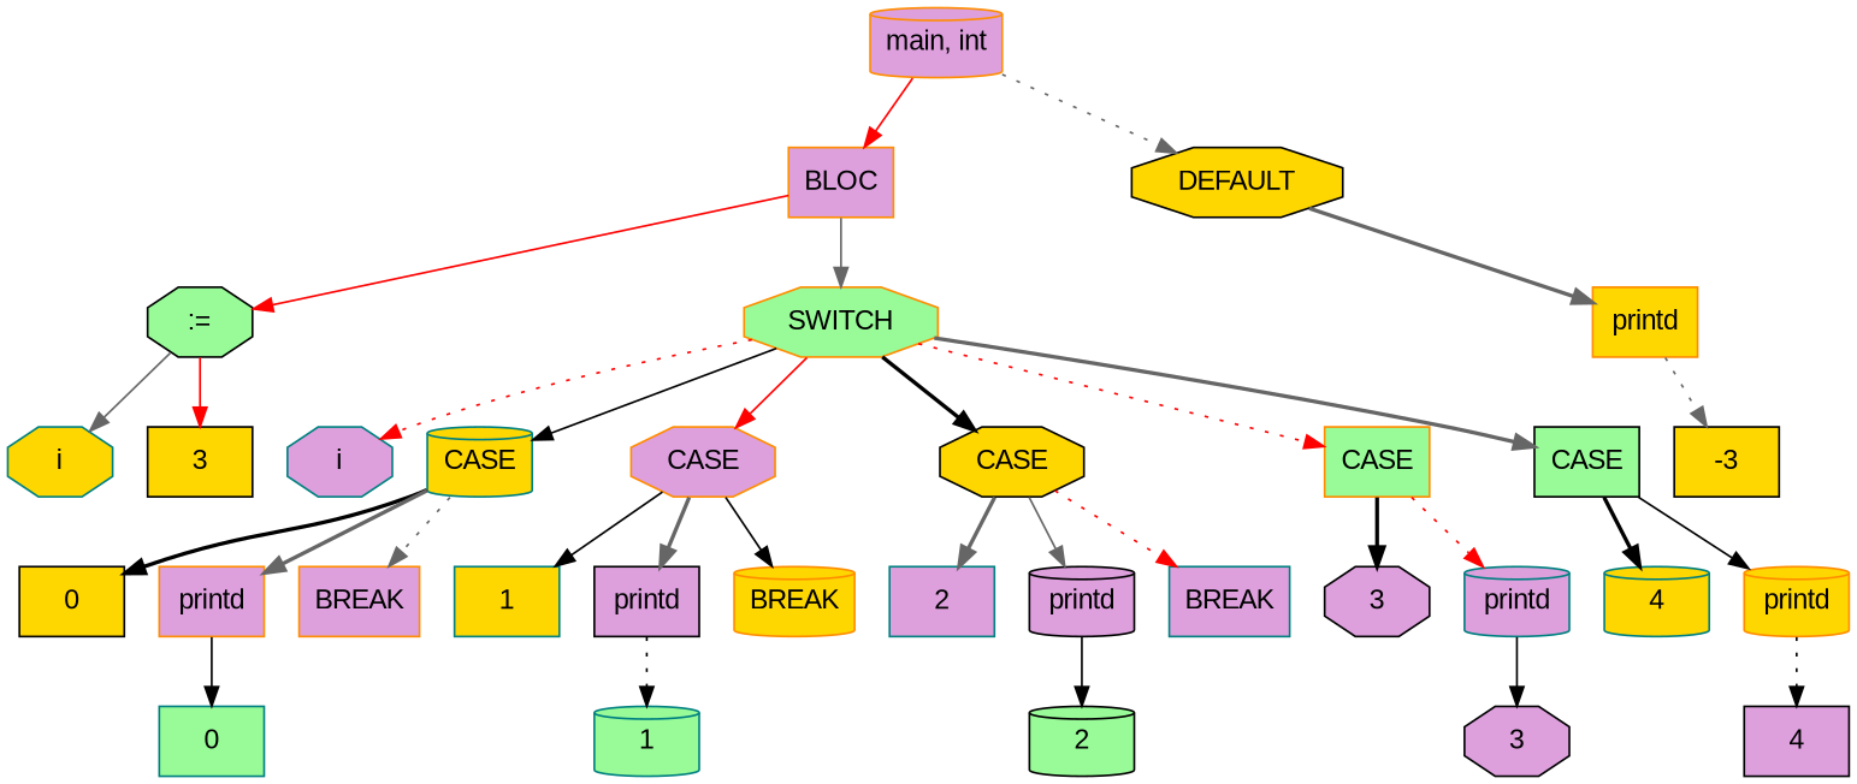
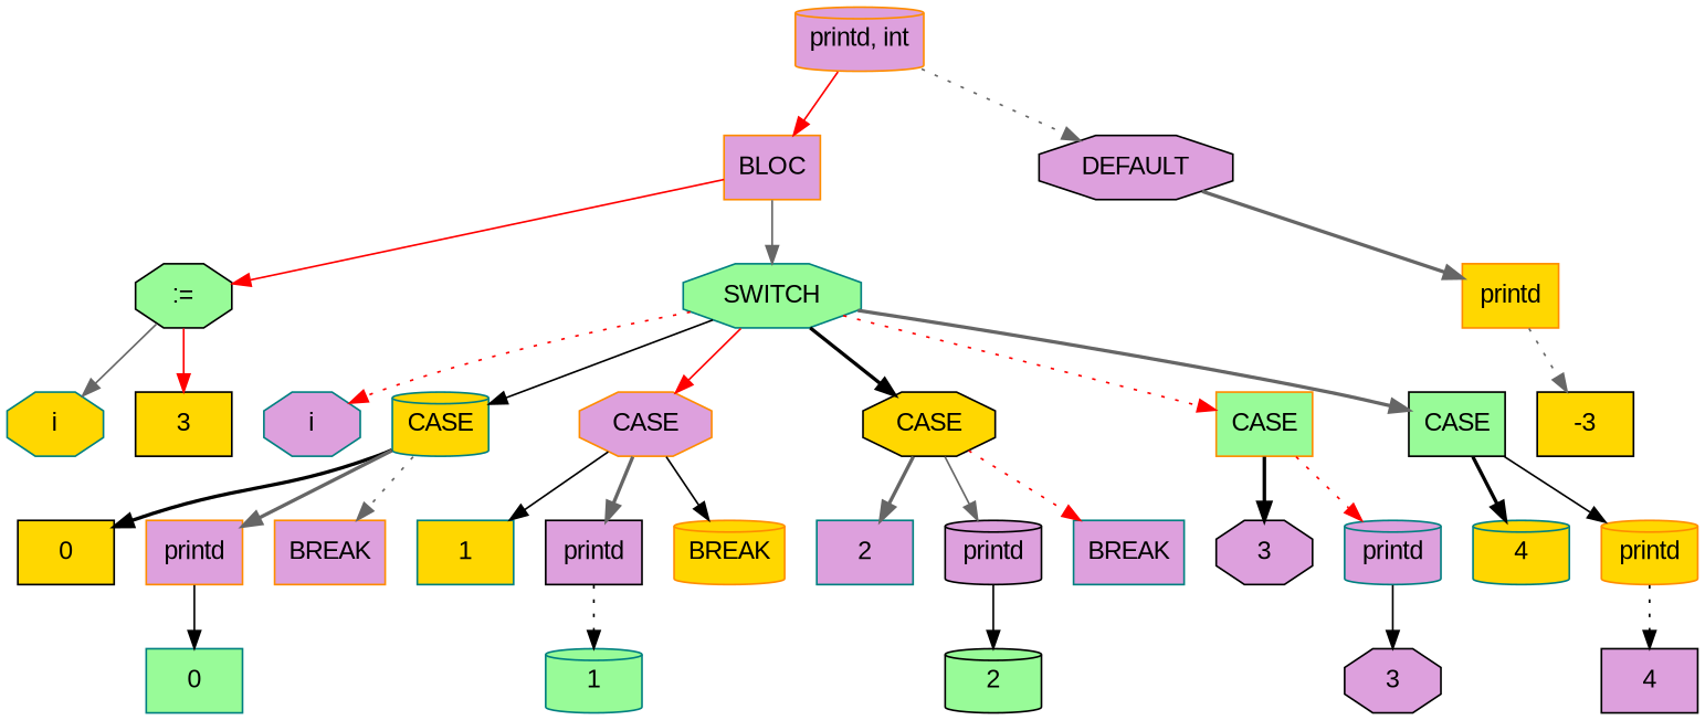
  digraph {
    fontname="Liberation Sans"
    node [color=black fillcolor=plum fontname="Liberation Sans" shape=box style=filled]
    edge [color=black fontname="Liberation Sans" style=solid]
-   n1 [color=darkorange label="main, int" shape=cylinder]
+   n1 [color=darkorange label="printd, int" shape=cylinder]
    n2 [color=darkorange label=BLOC]
-   n3 [fillcolor=gold label=DEFAULT shape=octagon]
+   n3 [label=DEFAULT shape=octagon]
    n4 [fillcolor=palegreen label=":=" shape=octagon]
-   n5 [color=darkorange fillcolor=palegreen label=SWITCH shape=octagon]
+   n5 [color=teal fillcolor=palegreen label=SWITCH shape=octagon]
    n6 [color=teal fillcolor=gold label=i shape=octagon]
    n7 [fillcolor=gold label=3]
    n8 [color=teal label=i shape=octagon]
    n9 [color=teal fillcolor=gold label=CASE shape=cylinder]
    n10 [color=darkorange label=CASE shape=octagon]
    n11 [fillcolor=gold label=CASE shape=octagon]
    n12 [color=darkorange fillcolor=palegreen label=CASE]
    n13 [fillcolor=palegreen label=CASE]
    n14 [fillcolor=gold label=0]
    n15 [color=darkorange label=printd]
    n16 [color=darkorange label=BREAK]
    n17 [color=teal fillcolor=gold label=1]
    n18 [label=printd]
    n19 [color=darkorange fillcolor=gold label=BREAK shape=cylinder]
    n20 [color=teal label=2]
    n21 [label=printd shape=cylinder]
    n22 [color=teal label=BREAK]
    n23 [label=3 shape=octagon]
    n24 [color=teal label=printd shape=cylinder]
    n25 [color=teal fillcolor=gold label=4 shape=cylinder]
    n26 [color=darkorange fillcolor=gold label=printd shape=cylinder]
    n27 [color=darkorange fillcolor=gold label=printd]
    n28 [color=teal fillcolor=palegreen label=0]
    n29 [color=teal fillcolor=palegreen label=1 shape=cylinder]
    n30 [fillcolor=palegreen label=2 shape=cylinder]
    n31 [label=3 shape=octagon]
    n32 [label=4]
    n33 [fillcolor=gold label=-3]
    n1 -> n2 [color=red]
    n1 -> n3 [color=gray40 style=dotted]
    n2 -> n4 [color=red]
    n2 -> n5 [color=gray40]
    n3 -> n27 [color=gray40 style=bold]
    n4 -> n6 [color=gray40]
    n4 -> n7 [color=red]
    n5 -> n8 [color=red style=dotted]
    n5 -> n9
    n5 -> n10 [color=red]
    n5 -> n11 [style=bold]
    n5 -> n12 [color=red style=dotted]
    n5 -> n13 [color=gray40 style=bold]
    n9 -> n14 [style=bold]
    n9 -> n15 [color=gray40 style=bold]
    n9 -> n16 [color=gray40 style=dotted]
    n10 -> n17
    n10 -> n18 [color=gray40 style=bold]
    n10 -> n19
    n11 -> n20 [color=gray40 style=bold]
    n11 -> n21 [color=gray40]
    n11 -> n22 [color=red style=dotted]
    n12 -> n23 [style=bold]
    n12 -> n24 [color=red style=dotted]
    n13 -> n25 [style=bold]
    n13 -> n26
    n15 -> n28
    n18 -> n29 [style=dotted]
    n21 -> n30
    n24 -> n31
    n26 -> n32 [style=dotted]
    n27 -> n33 [color=gray40 style=dotted]
  }
